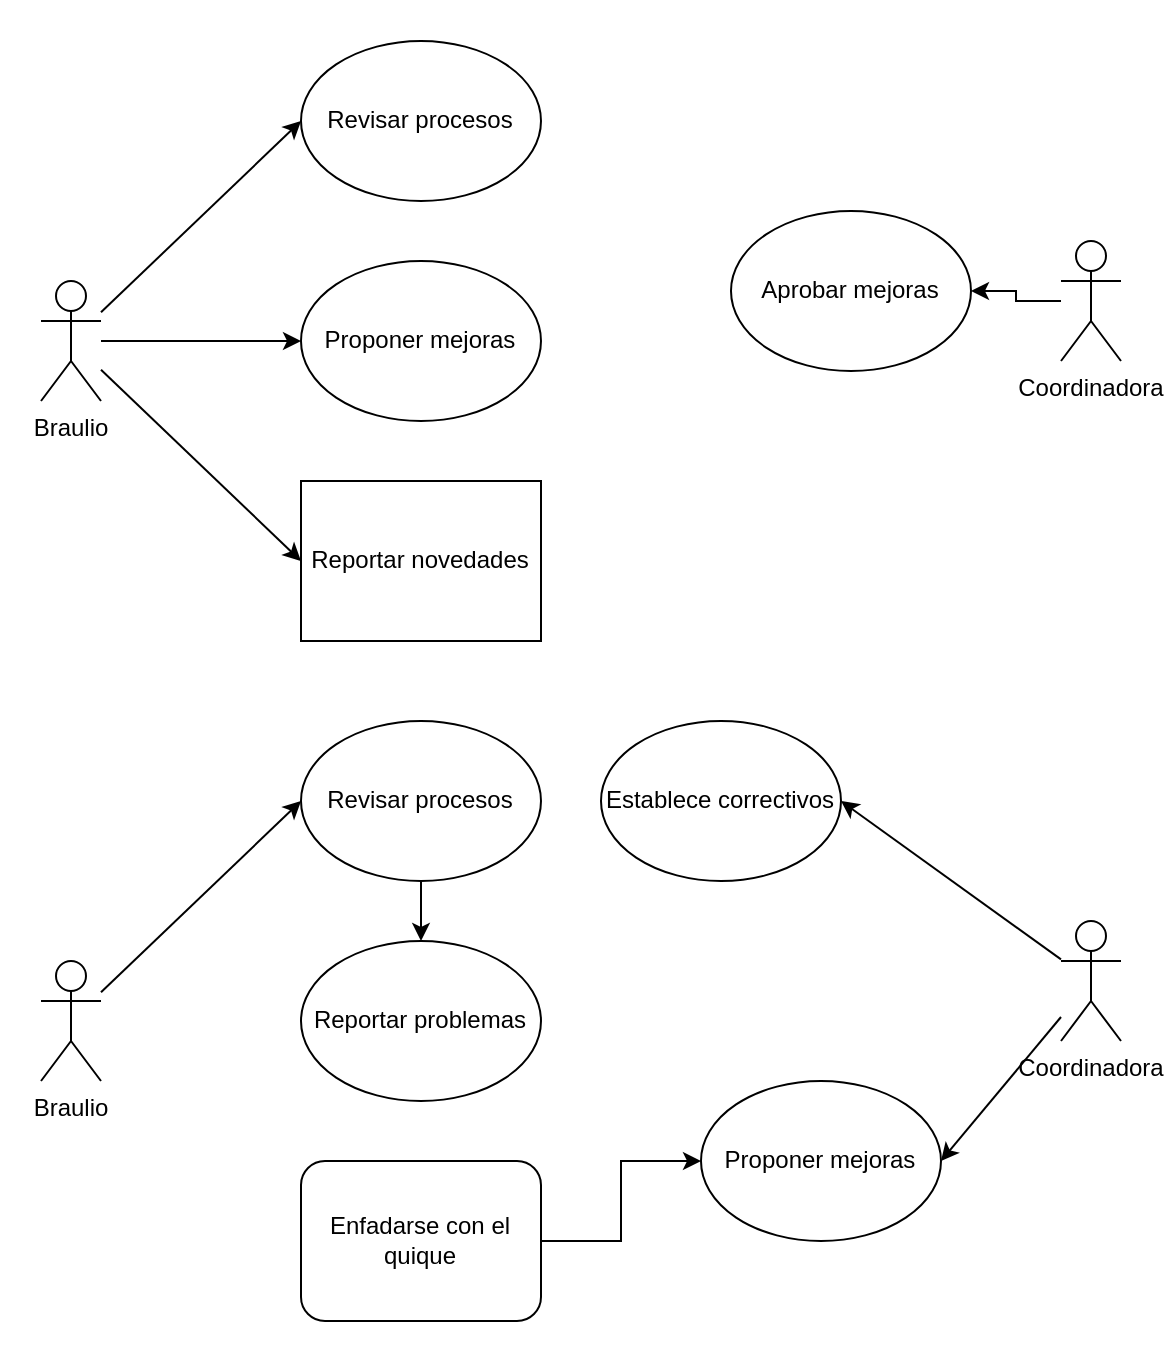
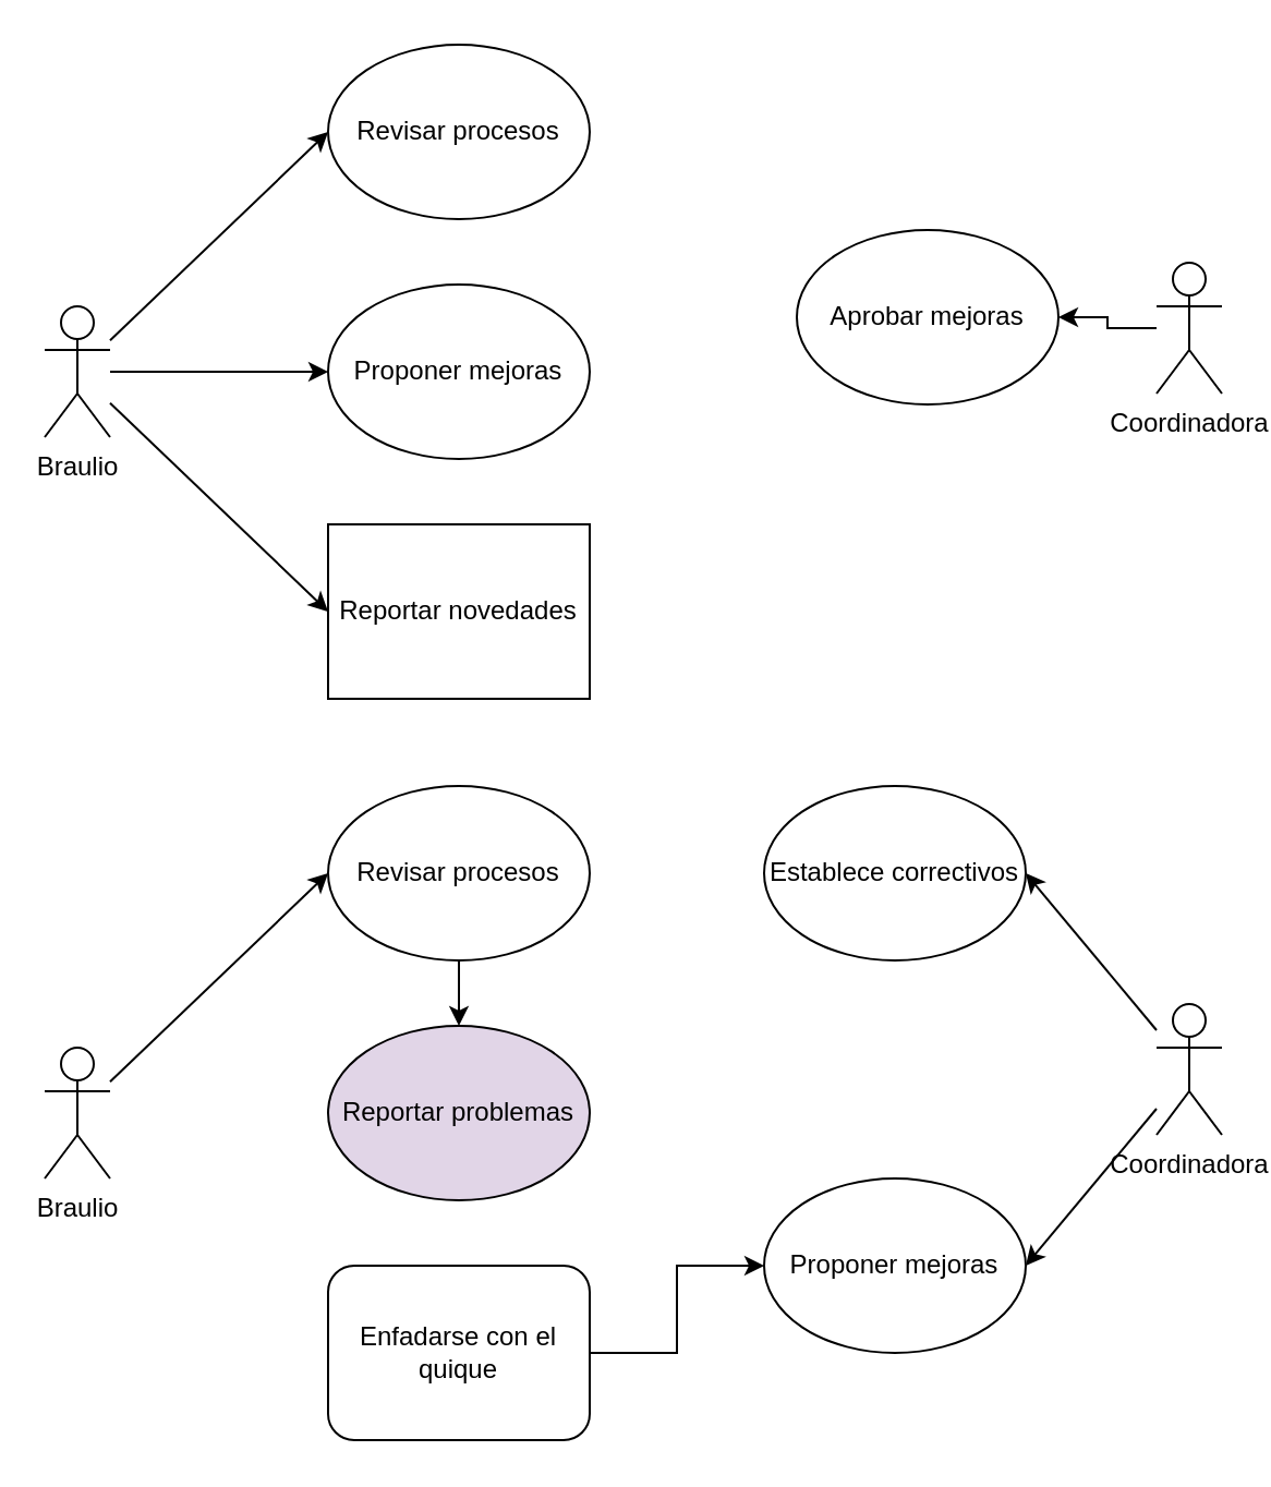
  <mxCell id="0" />
  <mxCell id="1" parent="0" />
  <mxCell id="2" style="edgeStyle=orthogonalEdgeStyle;rounded=0;orthogonalLoop=1;jettySize=auto;html=1;entryX=1;entryY=0.5;entryDx=0;entryDy=0;" edge="1" parent="1" source="3" target="11"><mxGeometry relative="1" as="geometry" /></mxCell>
  <mxCell id="3" value="Coordinadora" style="shape=umlActor;verticalLabelPosition=bottom;verticalAlign=top;html=1;outlineConnect=0;" vertex="1" parent="1"><mxGeometry x="530" y="120" width="30" height="60" as="geometry" /></mxCell>
  <mxCell id="4" style="rounded=0;orthogonalLoop=1;jettySize=auto;html=1;entryX=0;entryY=0.5;entryDx=0;entryDy=0;" edge="1" parent="1" source="7" target="8"><mxGeometry relative="1" as="geometry" /></mxCell>
  <mxCell id="5" style="edgeStyle=orthogonalEdgeStyle;rounded=0;orthogonalLoop=1;jettySize=auto;html=1;entryX=0;entryY=0.5;entryDx=0;entryDy=0;" edge="1" parent="1" source="7" target="9"><mxGeometry relative="1" as="geometry" /></mxCell>
  <mxCell id="6" style="rounded=0;orthogonalLoop=1;jettySize=auto;html=1;entryX=0;entryY=0.5;entryDx=0;entryDy=0;" edge="1" parent="1" source="7" target="10"><mxGeometry relative="1" as="geometry" /></mxCell>
  <mxCell id="7" value="&lt;div&gt;Braulio&lt;/div&gt;" style="shape=umlActor;verticalLabelPosition=bottom;verticalAlign=top;html=1;outlineConnect=0;" vertex="1" parent="1"><mxGeometry x="20" y="140" width="30" height="60" as="geometry" /></mxCell>
  <mxCell id="8" value="Revisar procesos" style="ellipse;whiteSpace=wrap;html=1;" vertex="1" parent="1"><mxGeometry x="150" y="20" width="120" height="80" as="geometry" /></mxCell>
  <mxCell id="9" value="Proponer mejoras" style="ellipse;whiteSpace=wrap;html=1;" vertex="1" parent="1"><mxGeometry x="150" y="130" width="120" height="80" as="geometry" /></mxCell>
  <mxCell id="10" value="Reportar novedades" style="whiteSpace=wrap;html=1;rounded=0;" vertex="1" parent="1"><mxGeometry x="150" y="240" width="120" height="80" as="geometry" /></mxCell>
  <mxCell id="11" value="Aprobar mejoras" style="ellipse;whiteSpace=wrap;html=1;" vertex="1" parent="1"><mxGeometry x="365" y="105" width="120" height="80" as="geometry" /></mxCell>
  <mxCell id="12" style="rounded=0;orthogonalLoop=1;jettySize=auto;html=1;entryX=1;entryY=0.5;entryDx=0;entryDy=0;" edge="1" parent="1" source="14" target="22"><mxGeometry relative="1" as="geometry" /></mxCell>
  <mxCell id="13" style="rounded=0;orthogonalLoop=1;jettySize=auto;html=1;entryX=1;entryY=0.5;entryDx=0;entryDy=0;" edge="1" parent="1" source="14" target="23"><mxGeometry relative="1" as="geometry" /></mxCell>
  <mxCell id="14" value="Coordinadora" style="shape=umlActor;verticalLabelPosition=bottom;verticalAlign=top;html=1;outlineConnect=0;" vertex="1" parent="1"><mxGeometry x="530" y="460" width="30" height="60" as="geometry" /></mxCell>
  <mxCell id="15" style="rounded=0;orthogonalLoop=1;jettySize=auto;html=1;entryX=0;entryY=0.5;entryDx=0;entryDy=0;" edge="1" parent="1" source="16" target="19"><mxGeometry relative="1" as="geometry" /></mxCell>
  <mxCell id="16" value="&lt;div&gt;Braulio&lt;/div&gt;" style="shape=umlActor;verticalLabelPosition=bottom;verticalAlign=top;html=1;outlineConnect=0;" vertex="1" parent="1"><mxGeometry x="20" y="480" width="30" height="60" as="geometry" /></mxCell>
  <mxCell id="17" style="edgeStyle=orthogonalEdgeStyle;rounded=0;orthogonalLoop=1;jettySize=auto;html=1;entryX=0;entryY=0.5;entryDx=0;entryDy=0;exitX=1;exitY=0.5;exitDx=0;exitDy=0;" edge="1" parent="1" source="21" target="23"><mxGeometry relative="1" as="geometry" /></mxCell>
  <mxCell id="18" style="edgeStyle=orthogonalEdgeStyle;rounded=0;orthogonalLoop=1;jettySize=auto;html=1;entryX=0.5;entryY=0;entryDx=0;entryDy=0;" edge="1" parent="1" source="19" target="20"><mxGeometry relative="1" as="geometry" /></mxCell>
  <mxCell id="19" value="Revisar procesos" style="ellipse;whiteSpace=wrap;html=1;" vertex="1" parent="1"><mxGeometry x="150" y="360" width="120" height="80" as="geometry" /></mxCell>
- <mxCell id="20" value="Reportar problemas" style="ellipse;whiteSpace=wrap;html=1;" vertex="1" parent="1"><mxGeometry x="150" y="470" width="120" height="80" as="geometry" /></mxCell>
+ <mxCell id="20" value="Reportar problemas" style="ellipse;whiteSpace=wrap;html=1;fillColor=#e1d5e7;" vertex="1" parent="1"><mxGeometry x="150" y="470" width="120" height="80" as="geometry" /></mxCell>
  <mxCell id="21" value="Enfadarse con el quique" style="whiteSpace=wrap;html=1;rounded=1;" vertex="1" parent="1"><mxGeometry x="150" y="580" width="120" height="80" as="geometry" /></mxCell>
- <mxCell id="22" value="Establece correctivos" style="ellipse;whiteSpace=wrap;html=1;" vertex="1" parent="1"><mxGeometry x="300" y="360" width="120" height="80" as="geometry" /></mxCell>
+ <mxCell id="22" value="Establece correctivos" style="ellipse;whiteSpace=wrap;html=1;" vertex="1" parent="1"><mxGeometry x="350" y="360" width="120" height="80" as="geometry" /></mxCell>
  <mxCell id="23" value="Proponer mejoras" style="ellipse;whiteSpace=wrap;html=1;" vertex="1" parent="1"><mxGeometry x="350" y="540" width="120" height="80" as="geometry" /></mxCell>
